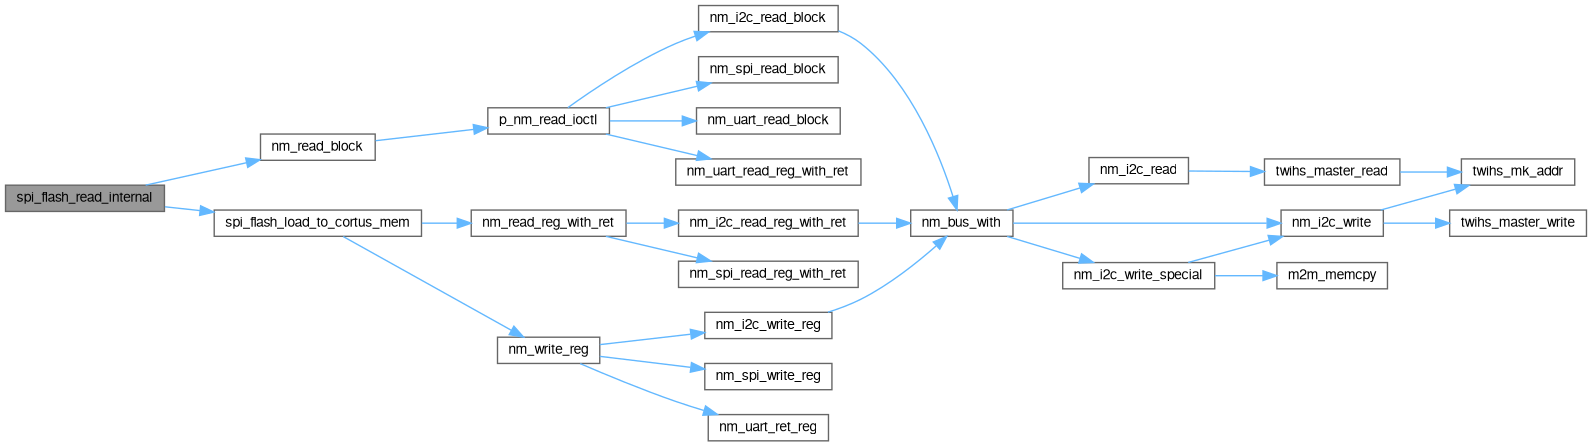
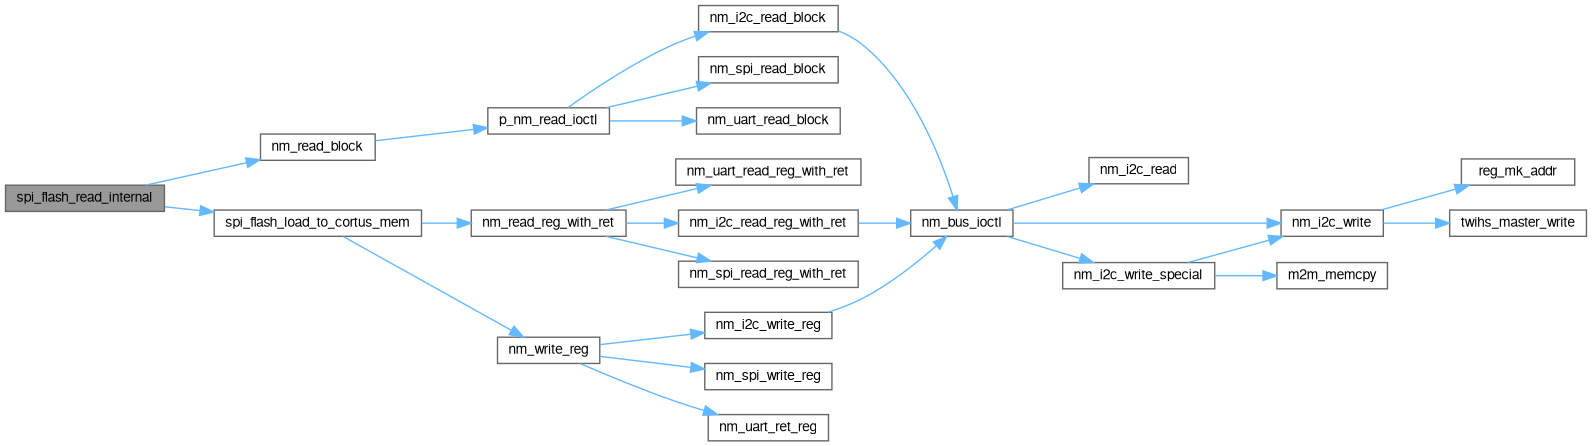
  digraph {
    rankdir=LR
    node [color=grey40 fillcolor=white fontname=FreeSans fontsize=10 shape=box style=filled]
    edge [color=steelblue1 fontname=FreeSans fontsize=10 labelfontname=FreeSans labelfontsize=10 style=solid]
    n1 [color=gray40 fillcolor=grey60 fontcolor=black height=0.2 label=spi_flash_read_internal width=0.4]
    n2 [height=0.2 label=nm_read_block width=0.4]
    n3 [height=0.2 label=spi_flash_load_to_cortus_mem width=0.4]
    n4 [height=0.2 label=p_nm_read_ioctl width=0.4]
    n5 [height=0.2 label=nm_read_reg_with_ret width=0.4]
    n6 [height=0.2 label=nm_write_reg width=0.4]
    n7 [height=0.2 label=nm_i2c_read_block width=0.4]
    n8 [height=0.2 label=nm_spi_read_block width=0.4]
    n9 [height=0.2 label=nm_uart_read_block width=0.4]
-   n10 [height=0.2 label=nm_bus_with width=0.4]
+   n10 [height=0.2 label=nm_bus_ioctl width=0.4]
    n11 [height=0.2 label=nm_i2c_read width=0.4]
    n12 [height=0.2 label=nm_i2c_write width=0.4]
    n13 [height=0.2 label=nm_i2c_write_special width=0.4]
-   n14 [height=0.2 label=twihs_master_read width=0.4]
-   n15 [height=0.2 label=twihs_mk_addr width=0.4]
+   n15 [height=0.2 label=reg_mk_addr width=0.4]
    n16 [height=0.2 label=twihs_master_write width=0.4]
    n17 [height=0.2 label=m2m_memcpy width=0.4]
    n18 [height=0.2 label=nm_i2c_read_reg_with_ret width=0.4]
    n19 [height=0.2 label=nm_spi_read_reg_with_ret width=0.4]
    n20 [height=0.2 label=nm_uart_read_reg_with_ret width=0.4]
    n21 [height=0.2 label=nm_i2c_write_reg width=0.4]
    n22 [height=0.2 label=nm_spi_write_reg width=0.4]
    n23 [height=0.2 label=nm_uart_ret_reg width=0.4]
    n1 -> n2
    n1 -> n3
    n2 -> n4
    n3 -> n5
    n3 -> n6
    n4 -> n7
    n4 -> n8
    n4 -> n9
    n5 -> n18
    n5 -> n19
-   n4 -> n20
+   n5 -> n20
    n6 -> n21
    n6 -> n22
    n6 -> n23
    n7 -> n10
    n10 -> n11
    n10 -> n12
    n10 -> n13
-   n11 -> n14
    n12 -> n15
    n12 -> n16
    n13 -> n12
    n13 -> n17
-   n14 -> n15
    n18 -> n10
    n21 -> n10
  }
